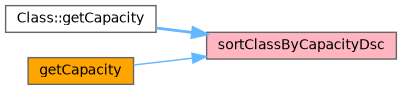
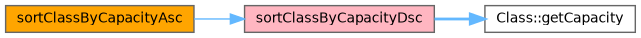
  digraph {
    rankdir=RL
    node [color=grey40 fontname=Helvetica fontsize=10 shape=box style=filled]
    edge [color=steelblue1 dir=back fontname=Helvetica fontsize=10 labelfontname=Helvetica labelfontsize=10]
    n1 [color=gray40 fillcolor=white fontcolor=black height=0.2 label="Class::getCapacity" width=0.4]
    n2 [fillcolor=lightpink height=0.2 label=sortClassByCapacityDsc width=0.4]
-   n3 [fillcolor=orange height=0.2 label=getCapacity width=0.4]
-   n2 -> n1 [style=bold]
+   n3 [fillcolor=orange height=0.2 label=sortClassByCapacityAsc width=0.4]
+   n1 -> n2 [style=bold]
    n2 -> n3 [style=solid]
  }
